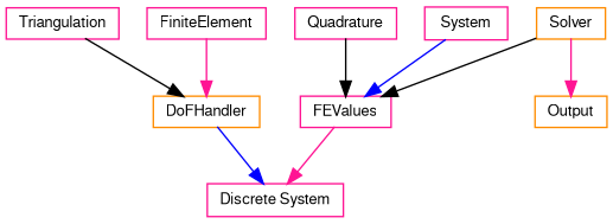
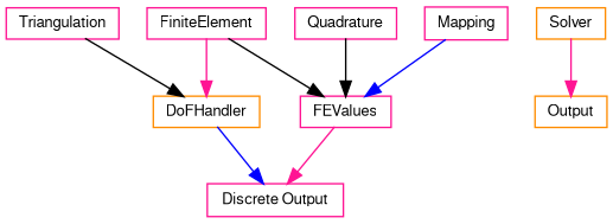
  digraph {
    aspect=1.5
    rankdir=TB
    node [color=deeppink fillcolor=white fontname=FreeSans fontsize=10 shape=record style=filled]
    edge [color=deeppink fontname=FreeSans fontsize=10 labelfontname=FreeSans labelfontsize=10 style=solid]
    n1 [height=0.2 label=FiniteElement width=0.4]
    n2 [color=darkorange height=0.2 label=DoFHandler width=0.4]
    n3 [height=0.2 label=FEValues width=0.4]
-   n4 [height=0.2 label="Discrete System" width=0.4]
+   n4 [height=0.2 label="Discrete Output" width=0.4]
    n5 [height=0.2 label=Triangulation width=0.4]
    n6 [height=0.2 label=Quadrature width=0.4]
-   n7 [height=0.2 label=System width=0.4]
+   n7 [height=0.2 label=Mapping width=0.4]
    n8 [color=darkorange height=0.2 label=Solver width=0.4]
    n9 [color=darkorange height=0.2 label=Output width=0.4]
    n1 -> n2
-   n8 -> n3 [color=black]
+   n1 -> n3 [color=black]
    n2 -> n4 [color=blue]
    n3 -> n4
    n5 -> n2 [color=black]
    n6 -> n3 [color=black]
    n7 -> n3 [color=blue]
    n8 -> n9
  }
